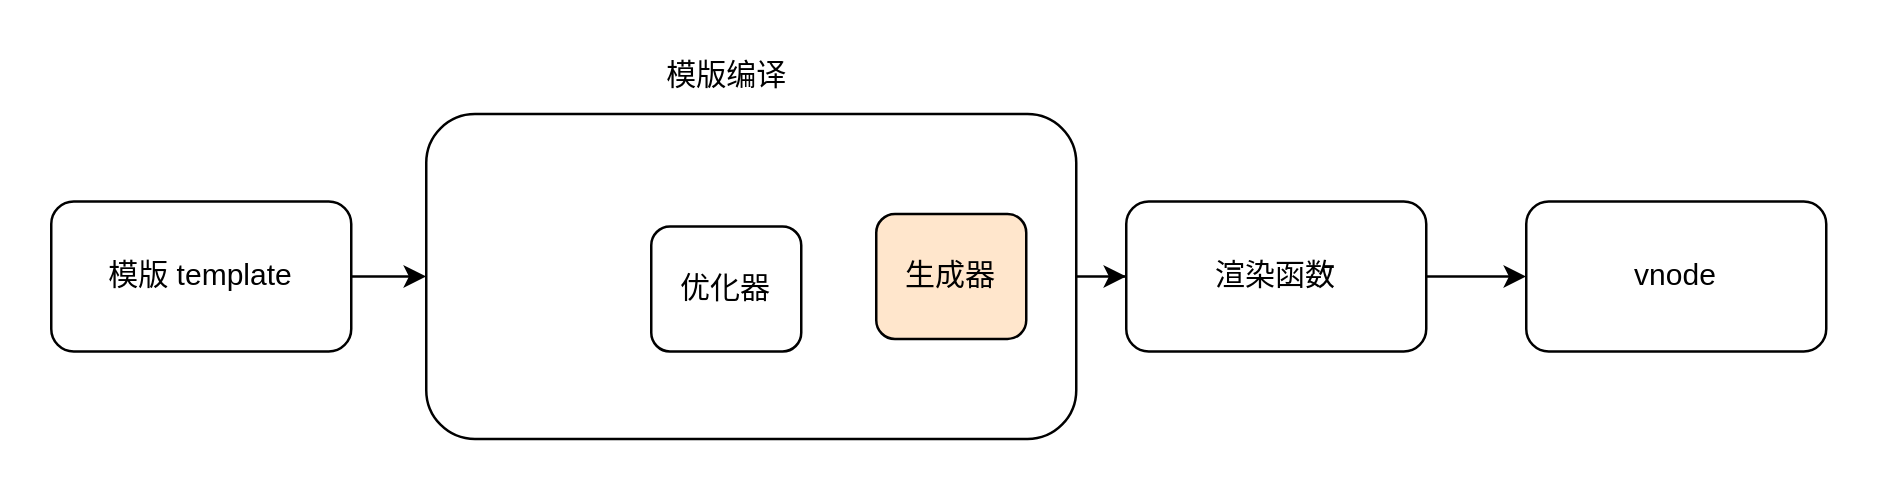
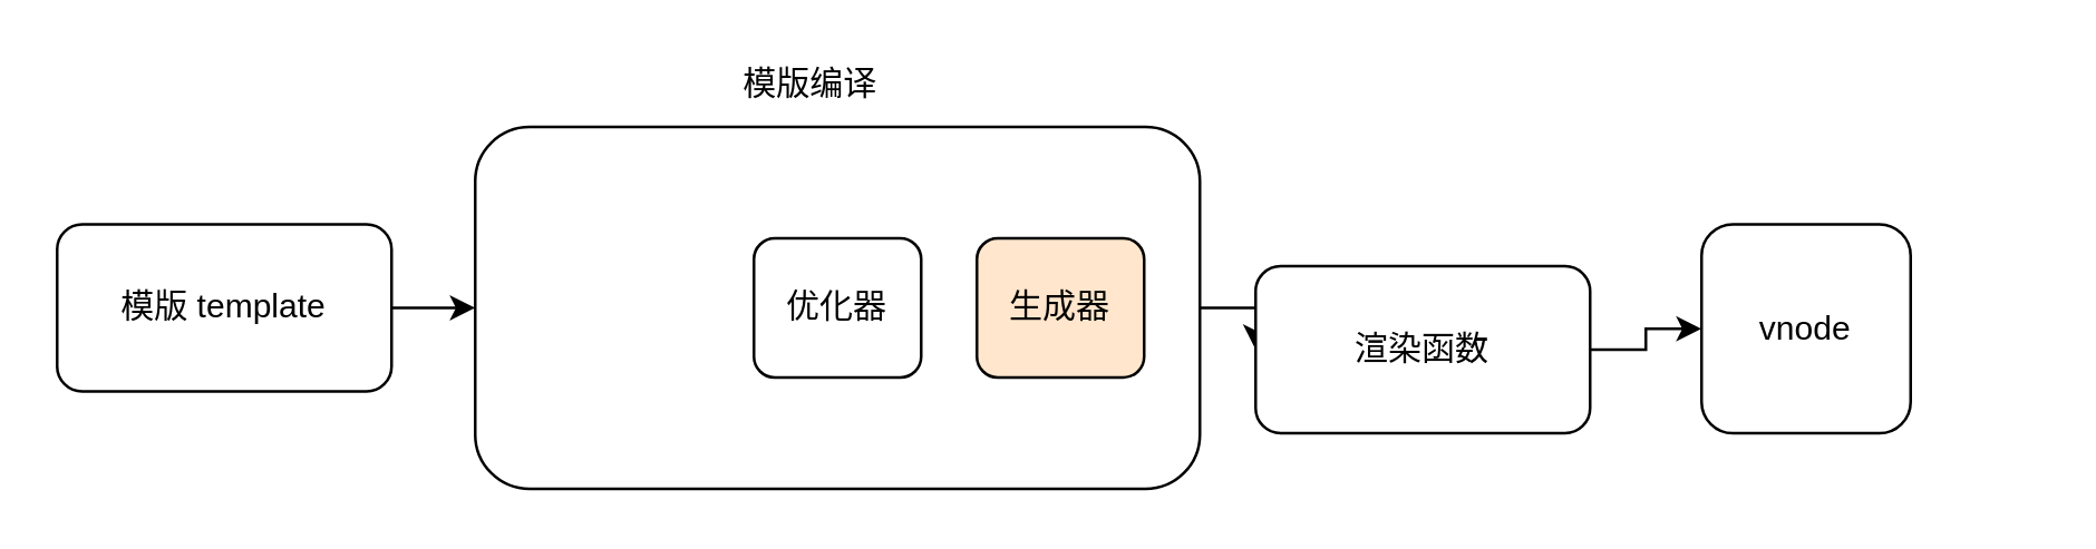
  <mxCell id="0" />
  <mxCell id="1" parent="0" />
  <mxCell id="2" style="edgeStyle=orthogonalEdgeStyle;rounded=0;orthogonalLoop=1;jettySize=auto;html=1;entryX=0;entryY=0.5;entryDx=0;entryDy=0;" edge="1" parent="1" source="3" target="5"><mxGeometry relative="1" as="geometry" /></mxCell>
  <mxCell id="3" value="" style="rounded=1;whiteSpace=wrap;html=1;" vertex="1" parent="1"><mxGeometry x="170" y="45" width="260" height="130" as="geometry" /></mxCell>
  <mxCell id="4" style="edgeStyle=orthogonalEdgeStyle;rounded=0;orthogonalLoop=1;jettySize=auto;html=1;entryX=0;entryY=0.5;entryDx=0;entryDy=0;" edge="1" parent="1" source="5" target="11"><mxGeometry relative="1" as="geometry" /></mxCell>
- <mxCell id="5" value="渲染函数" style="rounded=1;whiteSpace=wrap;html=1;" vertex="1" parent="1"><mxGeometry x="450" y="80" width="120" height="60" as="geometry" /></mxCell>
+ <mxCell id="5" value="渲染函数" style="rounded=1;whiteSpace=wrap;html=1;" vertex="1" parent="1"><mxGeometry x="450" y="95" width="120" height="60" as="geometry" /></mxCell>
  <mxCell id="6" style="edgeStyle=orthogonalEdgeStyle;rounded=0;orthogonalLoop=1;jettySize=auto;html=1;entryX=0;entryY=0.5;entryDx=0;entryDy=0;" edge="1" parent="1" source="7" target="3"><mxGeometry relative="1" as="geometry"><mxPoint x="160" y="110" as="targetPoint" /></mxGeometry></mxCell>
  <mxCell id="7" value="模版 template" style="rounded=1;whiteSpace=wrap;html=1;" vertex="1" parent="1"><mxGeometry x="20" y="80" width="120" height="60" as="geometry" /></mxCell>
- <mxCell id="8" value="优化器" style="rounded=1;whiteSpace=wrap;html=1;" vertex="1" parent="1"><mxGeometry x="260" y="90" width="60" height="50" as="geometry" /></mxCell>
+ <mxCell id="8" value="优化器" style="rounded=1;whiteSpace=wrap;html=1;" vertex="1" parent="1"><mxGeometry x="270" y="85" width="60" height="50" as="geometry" /></mxCell>
  <mxCell id="9" value="生成器" style="rounded=1;whiteSpace=wrap;html=1;fillColor=#ffe6cc;" vertex="1" parent="1"><mxGeometry x="350" y="85" width="60" height="50" as="geometry" /></mxCell>
  <mxCell id="10" value="模版编译&lt;br&gt;" style="text;html=1;align=center;verticalAlign=middle;resizable=0;points=[];autosize=1;" vertex="1" parent="1"><mxGeometry x="260" y="20" width="60" height="20" as="geometry" /></mxCell>
- <mxCell id="11" value="vnode" style="rounded=1;whiteSpace=wrap;html=1;" vertex="1" parent="1"><mxGeometry x="610" y="80" width="120" height="60" as="geometry" /></mxCell>
+ <mxCell id="11" value="vnode" style="rounded=1;whiteSpace=wrap;html=1;" vertex="1" parent="1"><mxGeometry x="610" y="80" width="75" height="75" as="geometry" /></mxCell>
